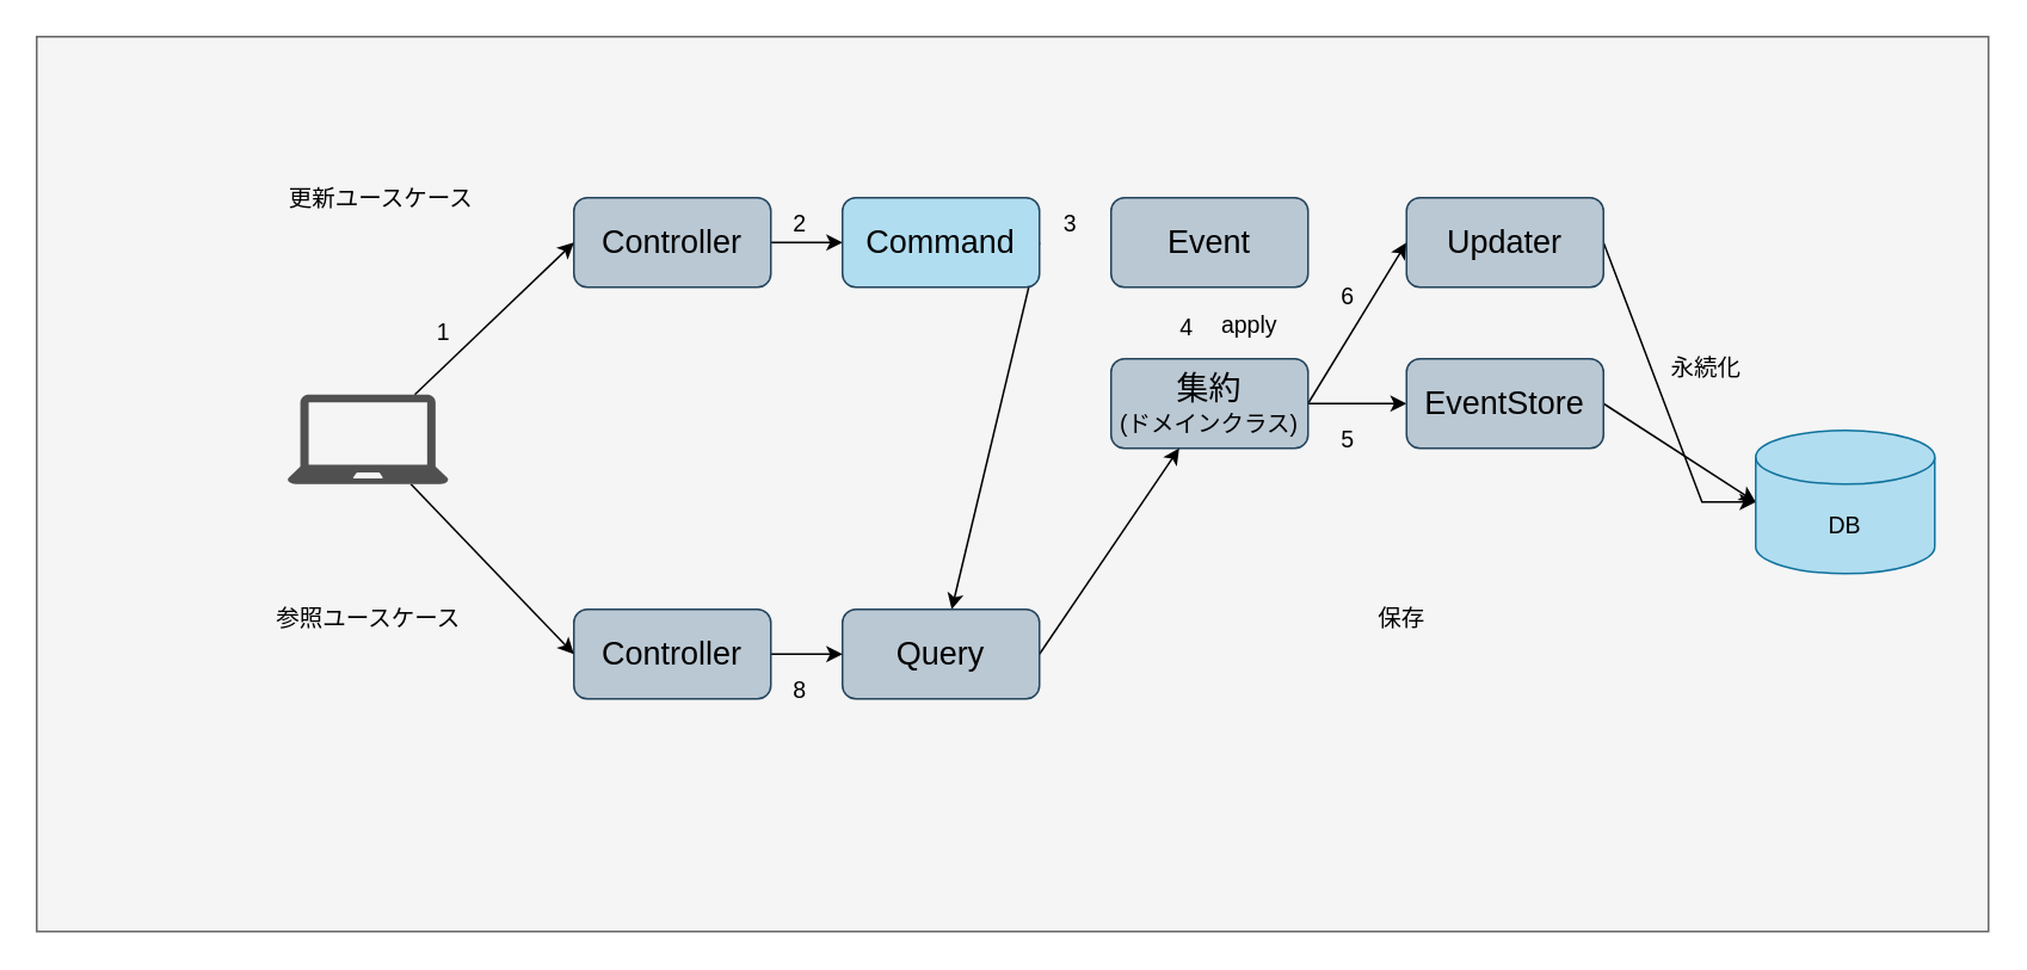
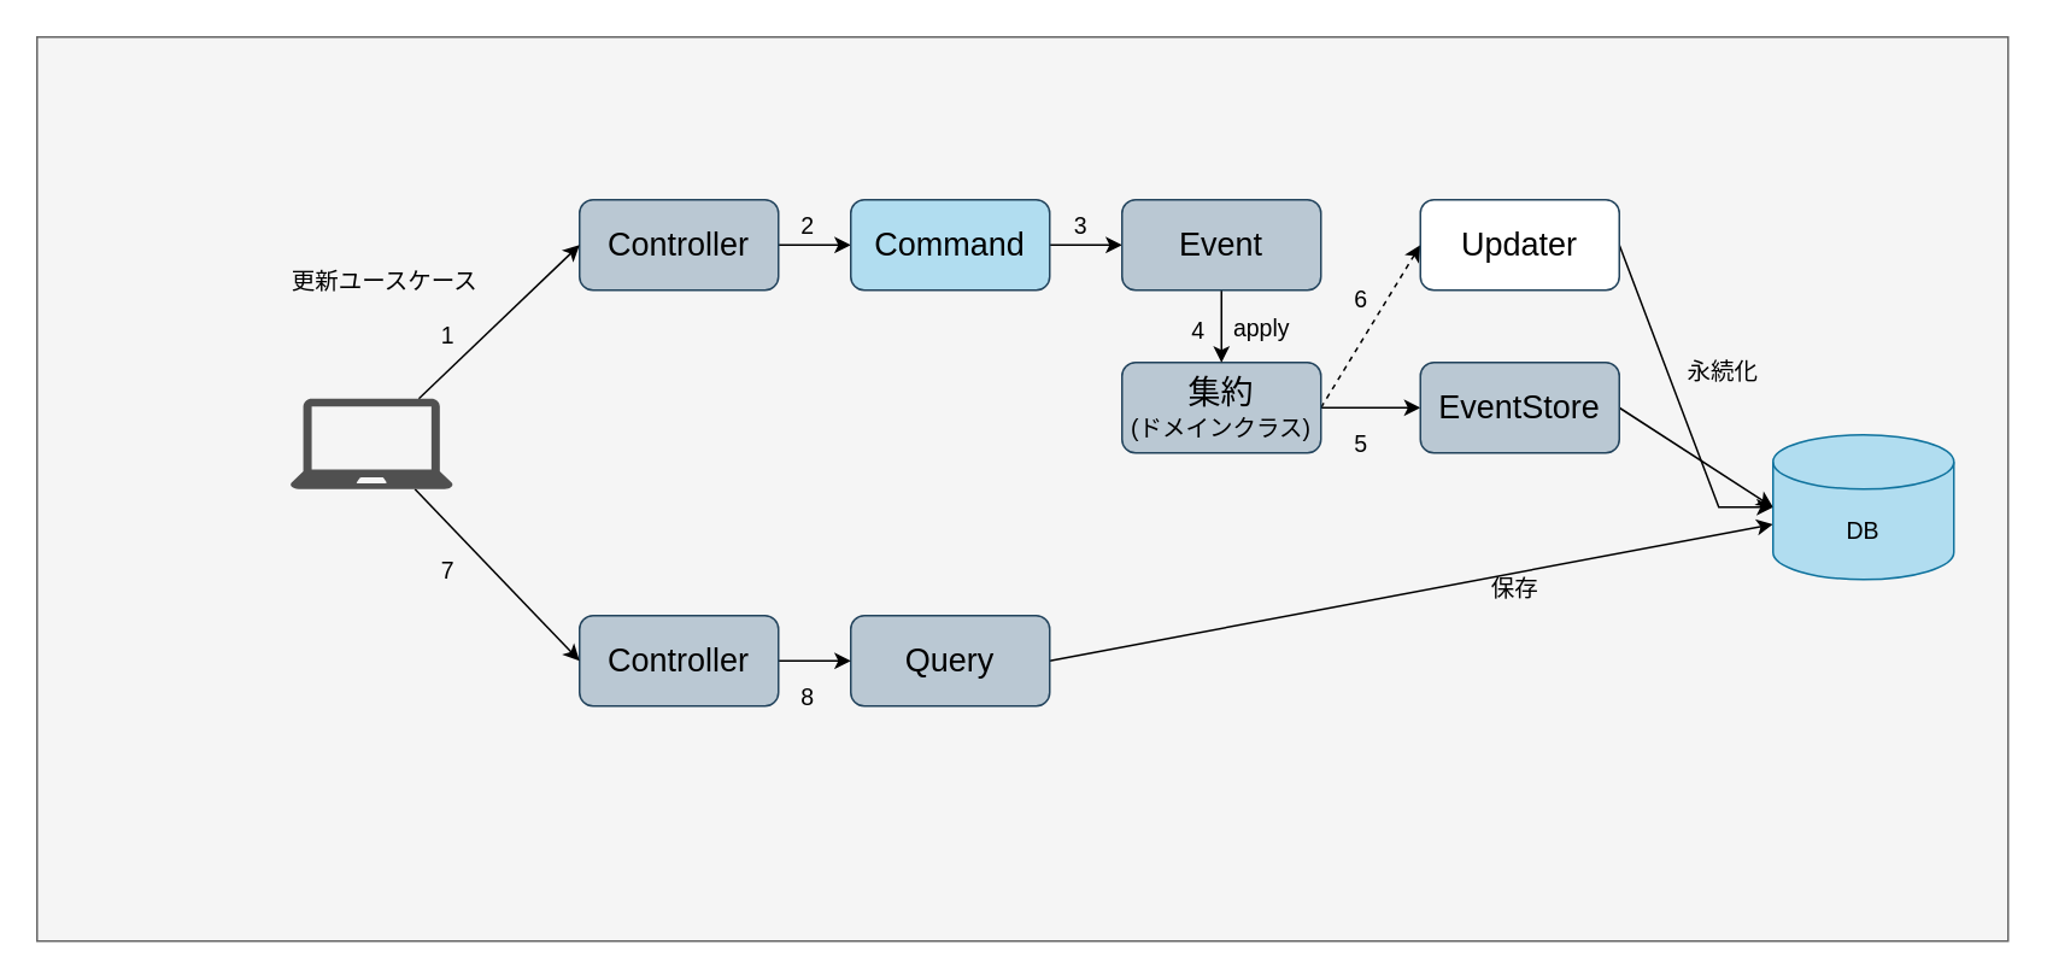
  <mxCell id="0" />
  <mxCell id="1" parent="0" />
  <mxCell id="2" value="" style="rounded=0;whiteSpace=wrap;html=1;fillColor=#f5f5f5;fontColor=#333333;strokeColor=#666666;" parent="1" vertex="1"><mxGeometry x="20" y="20" width="1090" height="500" as="geometry" /></mxCell>
  <mxCell id="3" style="edgeStyle=none;rounded=0;html=1;exitX=1;exitY=0.5;exitDx=0;exitDy=0;entryX=0;entryY=0.5;entryDx=0;entryDy=0;strokeColor=#000000;fontSize=13;fontColor=#000000;" parent="1" source="4" target="6" edge="1"><mxGeometry relative="1" as="geometry" /></mxCell>
  <mxCell id="4" value="&lt;font style=&quot;font-size: 18px;&quot; color=&quot;#000000&quot;&gt;Controller&lt;/font&gt;" style="rounded=1;whiteSpace=wrap;html=1;fillColor=#bac8d3;strokeColor=#23445d;" parent="1" vertex="1"><mxGeometry x="320" y="110" width="110" height="50" as="geometry" /></mxCell>
- <mxCell id="5" style="edgeStyle=none;rounded=0;html=1;exitX=1;exitY=0.5;exitDx=0;exitDy=0;strokeColor=#000000;fontSize=13;fontColor=#000000;" parent="1" source="6" target="15" edge="1"><mxGeometry relative="1" as="geometry" /></mxCell>
+ <mxCell id="5" style="edgeStyle=none;rounded=0;html=1;exitX=1;exitY=0.5;exitDx=0;exitDy=0;entryX=0;entryY=0.5;entryDx=0;entryDy=0;strokeColor=#000000;fontSize=13;fontColor=#000000;" parent="1" source="6" target="11" edge="1"><mxGeometry relative="1" as="geometry" /></mxCell>
  <mxCell id="6" value="&lt;font style=&quot;font-size: 18px;&quot; color=&quot;#000000&quot;&gt;Command&lt;/font&gt;" style="rounded=1;whiteSpace=wrap;html=1;fillColor=#b1ddf0;strokeColor=#23445d;" parent="1" vertex="1"><mxGeometry x="470" y="110" width="110" height="50" as="geometry" /></mxCell>
  <mxCell id="7" style="edgeStyle=none;rounded=0;html=1;exitX=1;exitY=0.5;exitDx=0;exitDy=0;entryX=0;entryY=0.5;entryDx=0;entryDy=0;strokeColor=#000000;fontSize=13;fontColor=#000000;" parent="1" source="9" target="13" edge="1"><mxGeometry relative="1" as="geometry" /></mxCell>
- <mxCell id="8" style="edgeStyle=none;rounded=0;html=1;exitX=1;exitY=0.5;exitDx=0;exitDy=0;entryX=0;entryY=0.5;entryDx=0;entryDy=0;strokeColor=#000000;fontSize=13;fontColor=#000000;" parent="1" source="9" target="23" edge="1"><mxGeometry relative="1" as="geometry" /></mxCell>
+ <mxCell id="8" style="edgeStyle=none;rounded=0;html=1;exitX=1;exitY=0.5;exitDx=0;exitDy=0;entryX=0;entryY=0.5;entryDx=0;entryDy=0;strokeColor=#000000;fontSize=13;fontColor=#000000;dashed=1;" parent="1" source="9" target="23" edge="1"><mxGeometry relative="1" as="geometry" /></mxCell>
  <mxCell id="9" value="&lt;font style=&quot;&quot; color=&quot;#000000&quot;&gt;&lt;span style=&quot;font-size: 18px;&quot;&gt;集約&lt;/span&gt;&lt;br&gt;&lt;font style=&quot;font-size: 13px;&quot;&gt;(ドメインクラス)&lt;/font&gt;&lt;br&gt;&lt;/font&gt;" style="rounded=1;whiteSpace=wrap;html=1;fillColor=#bac8d3;strokeColor=#23445d;" parent="1" vertex="1"><mxGeometry x="620" y="200" width="110" height="50" as="geometry" /></mxCell>
+ <mxCell id="10" style="edgeStyle=none;rounded=0;html=1;exitX=0.5;exitY=1;exitDx=0;exitDy=0;entryX=0.5;entryY=0;entryDx=0;entryDy=0;strokeColor=#000000;fontSize=13;fontColor=#000000;" parent="1" source="11" target="9" edge="1"><mxGeometry relative="1" as="geometry" /></mxCell>
  <mxCell id="11" value="&lt;font style=&quot;font-size: 18px;&quot; color=&quot;#000000&quot;&gt;Event&lt;/font&gt;" style="rounded=1;whiteSpace=wrap;html=1;fillColor=#bac8d3;strokeColor=#23445d;" parent="1" vertex="1"><mxGeometry x="620" y="110" width="110" height="50" as="geometry" /></mxCell>
  <mxCell id="12" style="edgeStyle=none;rounded=0;html=1;exitX=1;exitY=0.5;exitDx=0;exitDy=0;entryX=0;entryY=0.5;entryDx=0;entryDy=0;entryPerimeter=0;strokeColor=#000000;fontSize=13;fontColor=#000000;" parent="1" source="13" target="21" edge="1"><mxGeometry relative="1" as="geometry" /></mxCell>
  <mxCell id="13" value="&lt;font style=&quot;font-size: 18px;&quot; color=&quot;#000000&quot;&gt;EventStore&lt;/font&gt;" style="rounded=1;whiteSpace=wrap;html=1;fillColor=#bac8d3;strokeColor=#23445d;" parent="1" vertex="1"><mxGeometry x="785" y="200" width="110" height="50" as="geometry" /></mxCell>
- <mxCell id="14" style="edgeStyle=none;rounded=0;html=1;exitX=1;exitY=0.5;exitDx=0;exitDy=0;strokeColor=#000000;fontSize=13;fontColor=#000000;" parent="1" source="15" target="9" edge="1"><mxGeometry relative="1" as="geometry" /></mxCell>
+ <mxCell id="14" style="edgeStyle=none;rounded=0;html=1;exitX=1;exitY=0.5;exitDx=0;exitDy=0;strokeColor=#000000;fontSize=13;fontColor=#000000;" parent="1" source="15" target="21" edge="1"><mxGeometry relative="1" as="geometry" /></mxCell>
  <mxCell id="15" value="&lt;font style=&quot;font-size: 18px;&quot; color=&quot;#000000&quot;&gt;Query&lt;/font&gt;" style="rounded=1;whiteSpace=wrap;html=1;fillColor=#bac8d3;strokeColor=#23445d;" parent="1" vertex="1"><mxGeometry x="470" y="340" width="110" height="50" as="geometry" /></mxCell>
  <mxCell id="16" style="edgeStyle=none;rounded=0;html=1;exitX=1;exitY=0.5;exitDx=0;exitDy=0;entryX=0;entryY=0.5;entryDx=0;entryDy=0;strokeColor=#000000;fontSize=13;fontColor=#000000;" parent="1" source="17" target="15" edge="1"><mxGeometry relative="1" as="geometry" /></mxCell>
  <mxCell id="17" value="&lt;font style=&quot;font-size: 18px;&quot; color=&quot;#000000&quot;&gt;Controller&lt;/font&gt;" style="rounded=1;whiteSpace=wrap;html=1;fillColor=#bac8d3;strokeColor=#23445d;" parent="1" vertex="1"><mxGeometry x="320" y="340" width="110" height="50" as="geometry" /></mxCell>
  <mxCell id="18" style="edgeStyle=none;rounded=0;html=1;entryX=0;entryY=0.5;entryDx=0;entryDy=0;strokeColor=#000000;fontSize=13;fontColor=#000000;" parent="1" source="20" target="4" edge="1"><mxGeometry relative="1" as="geometry" /></mxCell>
  <mxCell id="19" style="edgeStyle=none;rounded=0;html=1;entryX=0;entryY=0.5;entryDx=0;entryDy=0;strokeColor=#000000;fontSize=13;fontColor=#000000;" parent="1" source="20" target="17" edge="1"><mxGeometry relative="1" as="geometry" /></mxCell>
  <mxCell id="20" value="" style="sketch=0;pointerEvents=1;shadow=0;dashed=0;html=1;strokeColor=none;fillColor=#505050;labelPosition=center;verticalLabelPosition=bottom;verticalAlign=top;outlineConnect=0;align=center;shape=mxgraph.office.devices.laptop;fontSize=18;" parent="1" vertex="1"><mxGeometry x="160" y="220" width="90" height="50" as="geometry" /></mxCell>
  <mxCell id="21" value="&lt;font color=&quot;#000000&quot;&gt;DB&lt;/font&gt;" style="shape=cylinder3;whiteSpace=wrap;html=1;boundedLbl=1;backgroundOutline=1;size=15;fontSize=13;fillColor=#b1ddf0;strokeColor=#10739e;" parent="1" vertex="1"><mxGeometry x="980" y="240" width="100" height="80" as="geometry" /></mxCell>
  <mxCell id="22" style="edgeStyle=none;rounded=0;html=1;entryX=0;entryY=0.5;entryDx=0;entryDy=0;entryPerimeter=0;strokeColor=#000000;fontSize=13;fontColor=#000000;exitX=1;exitY=0.5;exitDx=0;exitDy=0;" parent="1" source="23" target="21" edge="1"><mxGeometry relative="1" as="geometry"><Array as="points"><mxPoint x="950" y="280" /></Array></mxGeometry></mxCell>
- <mxCell id="23" value="&lt;font style=&quot;font-size: 18px;&quot; color=&quot;#000000&quot;&gt;Updater&lt;/font&gt;" style="rounded=1;whiteSpace=wrap;html=1;fillColor=#bac8d3;strokeColor=#23445d;" parent="1" vertex="1"><mxGeometry x="785" y="110" width="110" height="50" as="geometry" /></mxCell>
- <mxCell id="24" value="更新ユースケース" style="text;html=1;strokeColor=none;fillColor=none;align=center;verticalAlign=middle;whiteSpace=wrap;rounded=0;fontSize=13;fontColor=#000000;" parent="1" vertex="1"><mxGeometry x="150" y="95" width="125" height="30" as="geometry" /></mxCell>
- <mxCell id="25" value="参照ユースケース" style="text;html=1;strokeColor=none;fillColor=none;align=center;verticalAlign=middle;whiteSpace=wrap;rounded=0;fontSize=13;fontColor=#000000;" parent="1" vertex="1"><mxGeometry x="142.5" y="330" width="125" height="30" as="geometry" /></mxCell>
+ <mxCell id="23" value="&lt;font style=&quot;font-size: 18px;&quot; color=&quot;#000000&quot;&gt;Updater&lt;/font&gt;" style="rounded=1;whiteSpace=wrap;html=1;fillColor=#ffffff;strokeColor=#23445d;" parent="1" vertex="1"><mxGeometry x="785" y="110" width="110" height="50" as="geometry" /></mxCell>
+ <mxCell id="24" value="更新ユースケース" style="text;html=1;strokeColor=none;fillColor=none;align=center;verticalAlign=middle;whiteSpace=wrap;rounded=0;fontSize=13;fontColor=#000000;" parent="1" vertex="1"><mxGeometry x="150" y="140" width="125" height="30" as="geometry" /></mxCell>
  <mxCell id="26" value="apply" style="text;html=1;strokeColor=none;fillColor=none;align=center;verticalAlign=middle;whiteSpace=wrap;rounded=0;fontSize=13;fontColor=#000000;" parent="1" vertex="1"><mxGeometry x="635" y="166" width="125" height="30" as="geometry" /></mxCell>
  <mxCell id="27" value="1" style="text;html=1;strokeColor=none;fillColor=none;align=center;verticalAlign=middle;whiteSpace=wrap;rounded=0;fontSize=13;fontColor=#000000;" parent="1" vertex="1"><mxGeometry x="185" y="170" width="125" height="30" as="geometry" /></mxCell>
  <mxCell id="28" value="2" style="text;html=1;strokeColor=none;fillColor=none;align=center;verticalAlign=middle;whiteSpace=wrap;rounded=0;fontSize=13;fontColor=#000000;" parent="1" vertex="1"><mxGeometry x="384" y="109" width="125" height="30" as="geometry" /></mxCell>
  <mxCell id="29" value="3" style="text;html=1;strokeColor=none;fillColor=none;align=center;verticalAlign=middle;whiteSpace=wrap;rounded=0;fontSize=13;fontColor=#000000;" parent="1" vertex="1"><mxGeometry x="535" y="109" width="125" height="30" as="geometry" /></mxCell>
  <mxCell id="30" value="4" style="text;html=1;strokeColor=none;fillColor=none;align=center;verticalAlign=middle;whiteSpace=wrap;rounded=0;fontSize=13;fontColor=#000000;" parent="1" vertex="1"><mxGeometry x="600" y="167" width="125" height="30" as="geometry" /></mxCell>
  <mxCell id="31" value="5" style="text;html=1;strokeColor=none;fillColor=none;align=center;verticalAlign=middle;whiteSpace=wrap;rounded=0;fontSize=13;fontColor=#000000;" parent="1" vertex="1"><mxGeometry x="690" y="230" width="125" height="30" as="geometry" /></mxCell>
  <mxCell id="32" value="6" style="text;html=1;strokeColor=none;fillColor=none;align=center;verticalAlign=middle;whiteSpace=wrap;rounded=0;fontSize=13;fontColor=#000000;" parent="1" vertex="1"><mxGeometry x="690" y="150" width="125" height="30" as="geometry" /></mxCell>
+ <mxCell id="33" value="7" style="text;html=1;strokeColor=none;fillColor=none;align=center;verticalAlign=middle;whiteSpace=wrap;rounded=0;fontSize=13;fontColor=#000000;" parent="1" vertex="1"><mxGeometry x="185" y="300" width="125" height="30" as="geometry" /></mxCell>
  <mxCell id="34" value="8" style="text;html=1;strokeColor=none;fillColor=none;align=center;verticalAlign=middle;whiteSpace=wrap;rounded=0;fontSize=13;fontColor=#000000;" parent="1" vertex="1"><mxGeometry x="384" y="370" width="125" height="30" as="geometry" /></mxCell>
  <mxCell id="35" value="永続化" style="text;html=1;strokeColor=none;fillColor=none;align=center;verticalAlign=middle;whiteSpace=wrap;rounded=0;fontSize=13;fontColor=#000000;" parent="1" vertex="1"><mxGeometry x="890" y="190" width="125" height="30" as="geometry" /></mxCell>
- <mxCell id="36" value="保存" style="text;html=1;strokeColor=none;fillColor=none;align=center;verticalAlign=middle;whiteSpace=wrap;rounded=0;fontSize=13;fontColor=#000000;" parent="1" vertex="1"><mxGeometry x="720" y="330" width="125" height="30" as="geometry" /></mxCell>
+ <mxCell id="36" value="保存" style="text;html=1;strokeColor=none;fillColor=none;align=center;verticalAlign=middle;whiteSpace=wrap;rounded=0;fontSize=13;fontColor=#000000;" parent="1" vertex="1"><mxGeometry x="775" y="310" width="125" height="30" as="geometry" /></mxCell>
